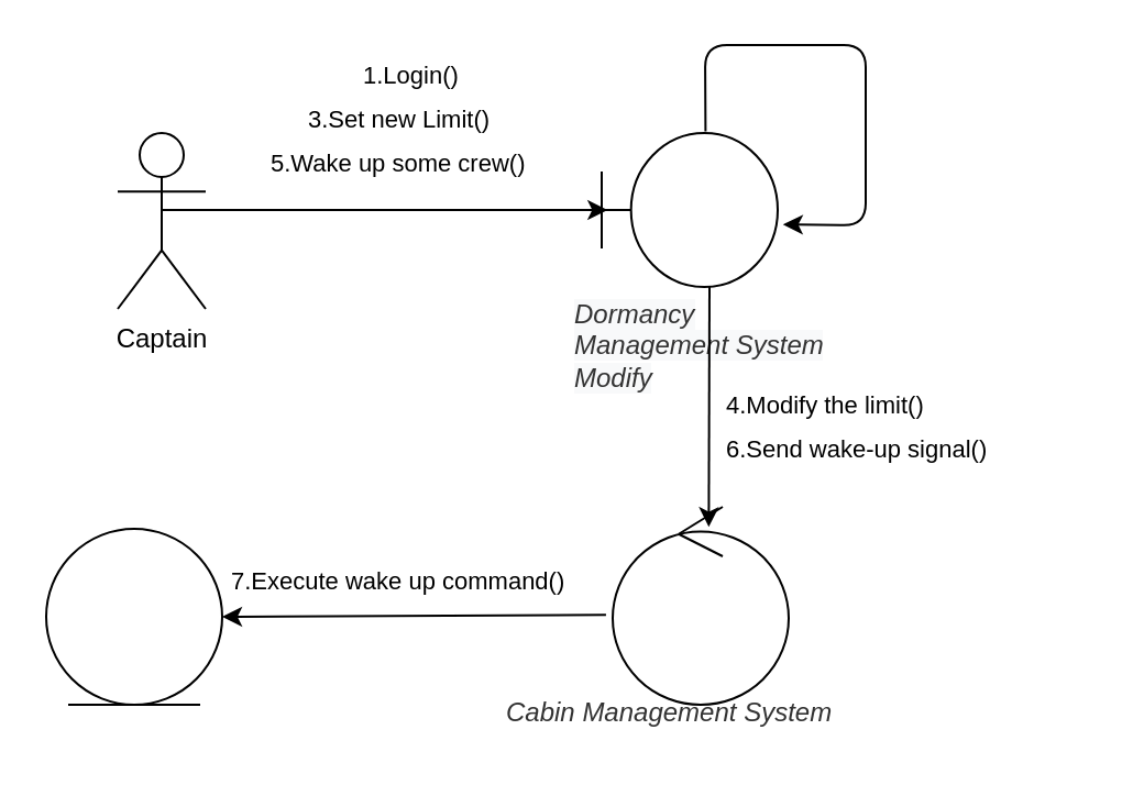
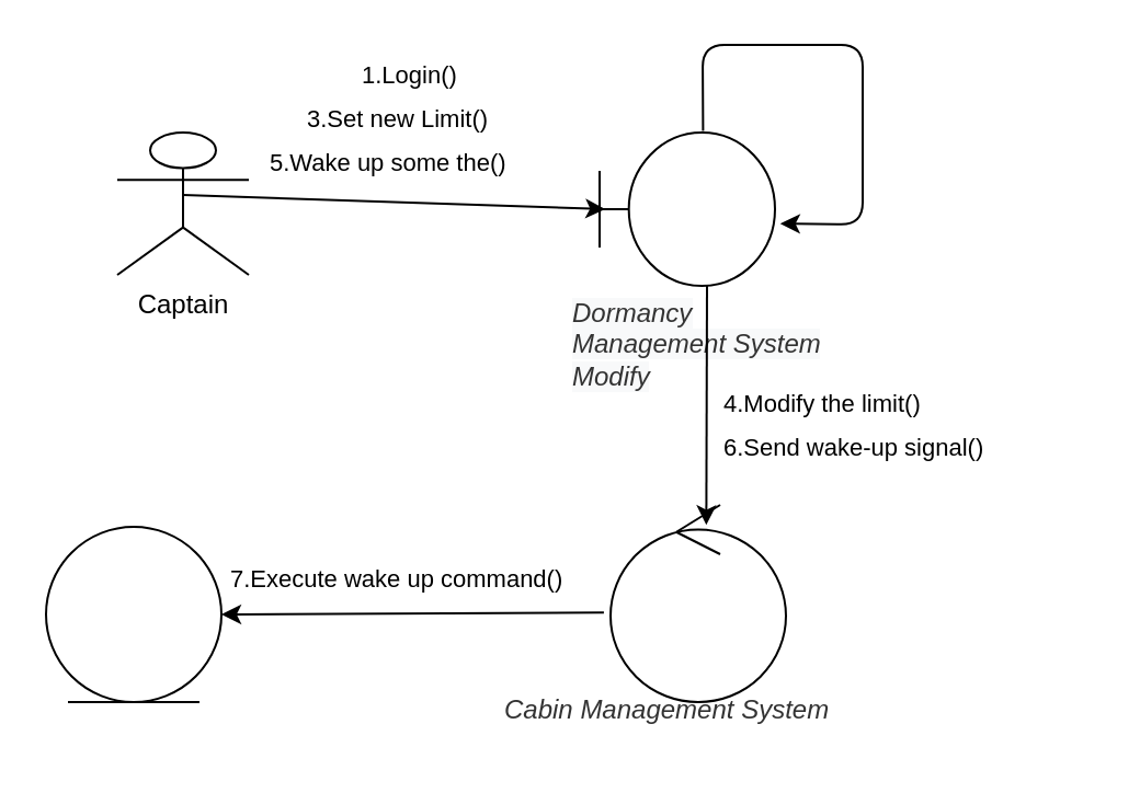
  <mxCell id="0" />
  <mxCell id="1" parent="0" />
- <mxCell id="2" value="Captain" style="shape=umlActor;verticalLabelPosition=bottom;verticalAlign=top;html=1;outlineConnect=0;" vertex="1" parent="1"><mxGeometry x="53" y="60" width="40" height="80" as="geometry" /></mxCell>
+ <mxCell id="2" value="Captain" style="shape=umlActor;verticalLabelPosition=bottom;verticalAlign=top;html=1;outlineConnect=0;" vertex="1" parent="1"><mxGeometry x="53" y="60" width="60" height="65" as="geometry" /></mxCell>
  <mxCell id="3" value="" style="shape=umlBoundary;whiteSpace=wrap;html=1;" vertex="1" parent="1"><mxGeometry x="273" y="60" width="80" height="70" as="geometry" /></mxCell>
  <mxCell id="4" value="" style="ellipse;shape=umlControl;whiteSpace=wrap;html=1;" vertex="1" parent="1"><mxGeometry x="278" y="230" width="80" height="90" as="geometry" /></mxCell>
  <mxCell id="5" value="" style="ellipse;shape=umlEntity;whiteSpace=wrap;html=1;" vertex="1" parent="1"><mxGeometry x="20.5" y="240" width="80" height="80" as="geometry" /></mxCell>
  <mxCell id="6" value="" style="endArrow=classic;html=1;exitX=0.59;exitY=-0.011;exitDx=0;exitDy=0;exitPerimeter=0;entryX=1.03;entryY=0.594;entryDx=0;entryDy=0;entryPerimeter=0;" edge="1" parent="1" source="3" target="3"><mxGeometry width="50" height="50" relative="1" as="geometry"><mxPoint x="293" y="60" as="sourcePoint" /><mxPoint x="343" y="10" as="targetPoint" /><Array as="points"><mxPoint x="320" y="20" /><mxPoint x="393" y="20" /><mxPoint x="393" y="102" /></Array></mxGeometry></mxCell>
  <mxCell id="7" value="&#10;&#10;&lt;span style=&quot;color: rgb(51, 51, 51); font-family: helvetica; font-size: 12px; font-style: italic; font-weight: 400; letter-spacing: normal; text-align: center; text-indent: 0px; text-transform: none; word-spacing: 0px; background-color: rgb(248, 249, 250); display: inline; float: none;&quot;&gt;Dormancy Management System Modify&lt;/span&gt;&#10;&#10;" style="text;whiteSpace=wrap;html=1;" vertex="1" parent="1"><mxGeometry x="258.5" y="100" width="130" height="30" as="geometry" /></mxCell>
  <mxCell id="8" value="&lt;span style=&quot;color: rgb(51 , 51 , 51) ; font-family: &amp;#34;helvetica&amp;#34; ; font-style: italic ; text-align: center&quot;&gt;Cabin Management System&lt;/span&gt;" style="text;whiteSpace=wrap;html=1;" vertex="1" parent="1"><mxGeometry x="228" y="310" width="191" height="30" as="geometry" /></mxCell>
  <mxCell id="9" value="&lt;span style=&quot;color: rgb(0, 0, 0); font-family: helvetica; font-size: 11px; font-style: normal; font-weight: 400; letter-spacing: normal; text-align: center; text-indent: 0px; text-transform: none; word-spacing: 0px; background-color: rgb(255, 255, 255); display: inline; float: none;&quot;&gt;1.Login()&lt;/span&gt;" style="text;whiteSpace=wrap;html=1;" vertex="1" parent="1"><mxGeometry x="163" y="20" width="65" height="70" as="geometry" /></mxCell>
  <mxCell id="10" value="" style="endArrow=classic;html=1;entryX=0.033;entryY=0.5;entryDx=0;entryDy=0;exitX=0.5;exitY=0.438;exitDx=0;exitDy=0;exitPerimeter=0;entryPerimeter=0;" edge="1" parent="1" target="3" source="2"><mxGeometry width="50" height="50" relative="1" as="geometry"><mxPoint x="153" y="90" as="sourcePoint" /><mxPoint x="223" y="90" as="targetPoint" /></mxGeometry></mxCell>
  <mxCell id="11" value="&lt;span style=&quot;color: rgb(0, 0, 0); font-family: helvetica; font-size: 11px; font-style: normal; font-weight: 400; letter-spacing: normal; text-align: center; text-indent: 0px; text-transform: none; word-spacing: 0px; background-color: rgb(255, 255, 255); display: inline; float: none;&quot;&gt;3.Set new Limit()&lt;/span&gt;" style="text;whiteSpace=wrap;html=1;" vertex="1" parent="1"><mxGeometry x="138" y="40" width="120" height="40" as="geometry" /></mxCell>
- <mxCell id="12" value="&lt;span style=&quot;color: rgb(0, 0, 0); font-family: helvetica; font-size: 11px; font-style: normal; font-weight: 400; letter-spacing: normal; text-align: center; text-indent: 0px; text-transform: none; word-spacing: 0px; background-color: rgb(255, 255, 255); display: inline; float: none;&quot;&gt;5.Wake up some crew()&lt;/span&gt;" style="text;whiteSpace=wrap;html=1;" vertex="1" parent="1"><mxGeometry x="120.5" y="60" width="150" height="30" as="geometry" /></mxCell>
+ <mxCell id="12" value="&lt;span style=&quot;color: rgb(0, 0, 0); font-family: helvetica; font-size: 11px; font-style: normal; font-weight: 400; letter-spacing: normal; text-align: center; text-indent: 0px; text-transform: none; word-spacing: 0px; background-color: rgb(255, 255, 255); display: inline; float: none;&quot;&gt;5.Wake up some the()&lt;/span&gt;" style="text;whiteSpace=wrap;html=1;" vertex="1" parent="1"><mxGeometry x="120.5" y="60" width="150" height="30" as="geometry" /></mxCell>
  <mxCell id="13" value="&lt;span style=&quot;font-size: 11px ; text-align: center ; background-color: rgb(255 , 255 , 255)&quot;&gt;4.Modify the limit()&lt;/span&gt;" style="text;whiteSpace=wrap;html=1;rotation=0;" vertex="1" parent="1"><mxGeometry x="328" y="170" width="170" height="30" as="geometry" /></mxCell>
  <mxCell id="14" value="&lt;span style=&quot;color: rgb(0, 0, 0); font-family: helvetica; font-size: 11px; font-style: normal; font-weight: 400; letter-spacing: normal; text-align: center; text-indent: 0px; text-transform: none; word-spacing: 0px; background-color: rgb(255, 255, 255); display: inline; float: none;&quot;&gt;6.Send wake-up signal()&lt;/span&gt;" style="text;whiteSpace=wrap;html=1;" vertex="1" parent="1"><mxGeometry x="328" y="190" width="160" height="30" as="geometry" /></mxCell>
  <mxCell id="15" value="" style="endArrow=classic;html=1;entryX=0.546;entryY=0.102;entryDx=0;entryDy=0;entryPerimeter=0;" edge="1" parent="1" target="4"><mxGeometry width="50" height="50" relative="1" as="geometry"><mxPoint x="322" y="130" as="sourcePoint" /><mxPoint x="258" y="200" as="targetPoint" /></mxGeometry></mxCell>
  <mxCell id="16" value="" style="endArrow=classic;html=1;entryX=1;entryY=0.5;entryDx=0;entryDy=0;exitX=-0.038;exitY=0.546;exitDx=0;exitDy=0;exitPerimeter=0;" edge="1" parent="1" source="4" target="5"><mxGeometry width="50" height="50" relative="1" as="geometry"><mxPoint x="88" y="330" as="sourcePoint" /><mxPoint x="138" y="280" as="targetPoint" /></mxGeometry></mxCell>
  <mxCell id="17" value="&lt;span style=&quot;color: rgb(0, 0, 0); font-family: helvetica; font-size: 11px; font-style: normal; font-weight: 400; letter-spacing: normal; text-align: center; text-indent: 0px; text-transform: none; word-spacing: 0px; background-color: rgb(255, 255, 255); display: inline; float: none;&quot;&gt;7.Execute wake up command()&lt;/span&gt;" style="text;whiteSpace=wrap;html=1;" vertex="1" parent="1"><mxGeometry x="103" y="250" width="190" height="30" as="geometry" /></mxCell>
